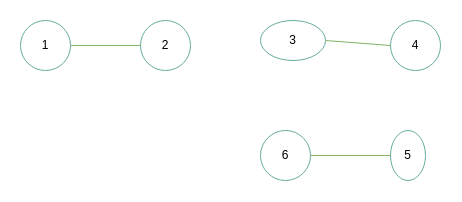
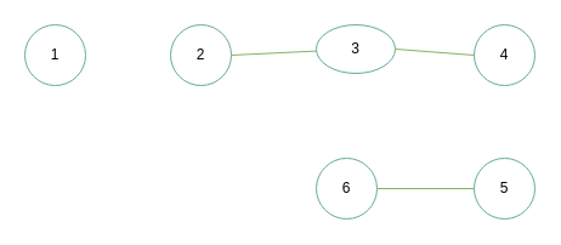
  <mxCell id="0" />
  <mxCell id="1" parent="0" />
  <mxCell id="2" value="4" style="ellipse;whiteSpace=wrap;html=1;aspect=fixed;fillColor=none;strokeColor=#67AB9F;" vertex="1" parent="1"><mxGeometry x="390" y="20" width="50" height="50" as="geometry" /></mxCell>
  <mxCell id="3" value="1" style="ellipse;whiteSpace=wrap;html=1;aspect=fixed;fillColor=none;strokeColor=#67AB9F;" vertex="1" parent="1"><mxGeometry x="20" y="20" width="50" height="50" as="geometry" /></mxCell>
- <mxCell id="4" value="5" style="ellipse;whiteSpace=wrap;html=1;aspect=fixed;fillColor=none;strokeColor=#67AB9F;" vertex="1" parent="1"><mxGeometry x="390" y="130" width="35" height="50" as="geometry" /></mxCell>
+ <mxCell id="4" value="5" style="ellipse;whiteSpace=wrap;html=1;aspect=fixed;fillColor=none;strokeColor=#67AB9F;" vertex="1" parent="1"><mxGeometry x="390" y="130" width="50" height="50" as="geometry" /></mxCell>
  <mxCell id="5" value="3" style="ellipse;whiteSpace=wrap;html=1;aspect=fixed;fillColor=none;strokeColor=#67AB9F;" vertex="1" parent="1"><mxGeometry x="260" y="20" width="65" height="40" as="geometry" /></mxCell>
  <mxCell id="6" value="6" style="ellipse;whiteSpace=wrap;html=1;aspect=fixed;fillColor=none;strokeColor=#67AB9F;" vertex="1" parent="1"><mxGeometry x="260" y="130" width="50" height="50" as="geometry" /></mxCell>
  <mxCell id="7" value="2" style="ellipse;whiteSpace=wrap;html=1;aspect=fixed;fillColor=none;strokeColor=#67AB9F;" vertex="1" parent="1"><mxGeometry x="140" y="20" width="50" height="50" as="geometry" /></mxCell>
- <mxCell id="8" value="" style="endArrow=none;html=1;fillColor=#d5e8d4;strokeColor=#82b366;exitX=1;exitY=0.5;exitDx=0;exitDy=0;entryX=0;entryY=0.5;entryDx=0;entryDy=0;" edge="1" parent="1" source="3" target="7"><mxGeometry width="50" height="50" relative="1" as="geometry"><mxPoint x="90" y="160" as="sourcePoint" /><mxPoint x="140" y="110" as="targetPoint" /></mxGeometry></mxCell>
+ <mxCell id="9" value="" style="endArrow=none;html=1;fillColor=#d5e8d4;strokeColor=#82b366;exitX=1;exitY=0.5;exitDx=0;exitDy=0;" edge="1" parent="1" source="7" target="5"><mxGeometry width="50" height="50" relative="1" as="geometry"><mxPoint x="80" y="55" as="sourcePoint" /><mxPoint x="150" y="55" as="targetPoint" /></mxGeometry></mxCell>
  <mxCell id="10" value="" style="endArrow=none;html=1;fillColor=#d5e8d4;strokeColor=#82b366;exitX=1;exitY=0.5;exitDx=0;exitDy=0;entryX=0;entryY=0.5;entryDx=0;entryDy=0;" edge="1" parent="1" source="5" target="2"><mxGeometry width="50" height="50" relative="1" as="geometry"><mxPoint x="90" y="65" as="sourcePoint" /><mxPoint x="160" y="65" as="targetPoint" /></mxGeometry></mxCell>
  <mxCell id="11" value="" style="endArrow=none;html=1;fillColor=#d5e8d4;strokeColor=#82b366;exitX=1;exitY=0.5;exitDx=0;exitDy=0;entryX=0;entryY=0.5;entryDx=0;entryDy=0;" edge="1" parent="1" source="6" target="4"><mxGeometry width="50" height="50" relative="1" as="geometry"><mxPoint x="110" y="85" as="sourcePoint" /><mxPoint x="180" y="85" as="targetPoint" /></mxGeometry></mxCell>
